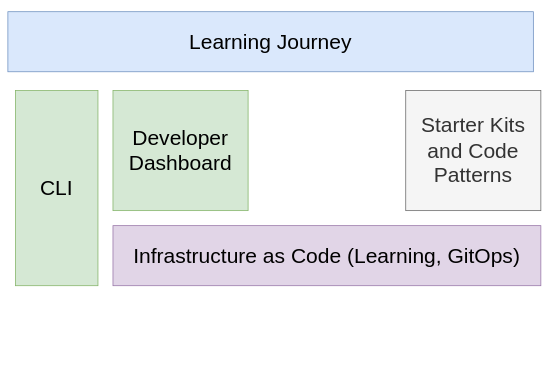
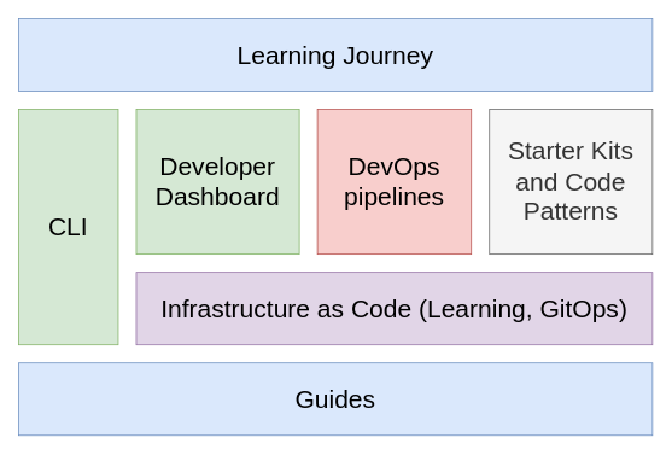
  <mxCell id="0" />
  <mxCell id="1" parent="0" />
  <mxCell id="2" value="Infrastructure as Code (Learning, GitOps)" style="rounded=0;whiteSpace=wrap;html=1;align=center;fillColor=#e1d5e7;strokeColor=#9673a6;fontSize=28;" parent="1" vertex="1"><mxGeometry x="150" y="300" width="570" height="80" as="geometry" /></mxCell>
- <mxCell id="4" value="Learning Journey" style="rounded=0;whiteSpace=wrap;html=1;align=center;fillColor=#dae8fc;strokeColor=#6c8ebf;fontSize=28;" parent="1" vertex="1"><mxGeometry x="10" y="15" width="700" height="80" as="geometry" /></mxCell>
+ <mxCell id="3" value="&lt;font style=&quot;font-size: 28px&quot;&gt;Guides&lt;/font&gt;" style="rounded=0;whiteSpace=wrap;html=1;align=center;fillColor=#dae8fc;strokeColor=#6c8ebf;" parent="1" vertex="1"><mxGeometry x="20" y="400" width="700" height="80" as="geometry" /></mxCell>
+ <mxCell id="4" value="Learning Journey" style="rounded=0;whiteSpace=wrap;html=1;align=center;fillColor=#dae8fc;strokeColor=#6c8ebf;fontSize=28;" parent="1" vertex="1"><mxGeometry x="20" y="20" width="700" height="80" as="geometry" /></mxCell>
  <mxCell id="5" value="Starter Kits and Code Patterns" style="rounded=0;whiteSpace=wrap;html=1;fontColor=#333333;align=center;fillColor=#f5f5f5;strokeColor=#666666;fontSize=28;" parent="1" vertex="1"><mxGeometry x="540" y="120" width="180" height="160" as="geometry" /></mxCell>
+ <mxCell id="6" value="&lt;font style=&quot;font-size: 28px&quot;&gt;DevOps pipelines&lt;/font&gt;" style="rounded=0;whiteSpace=wrap;html=1;align=center;fillColor=#f8cecc;strokeColor=#b85450;" parent="1" vertex="1"><mxGeometry x="350" y="120" width="170" height="160" as="geometry" /></mxCell>
  <mxCell id="7" value="Developer Dashboard" style="rounded=0;whiteSpace=wrap;html=1;align=center;fontSize=28;fillColor=#d5e8d4;strokeColor=#82b366;" parent="1" vertex="1"><mxGeometry x="150" y="120" width="180" height="160" as="geometry" /></mxCell>
  <mxCell id="8" value="CLI" style="rounded=0;whiteSpace=wrap;html=1;align=center;fillColor=#d5e8d4;strokeColor=#82b366;fontSize=28;" parent="1" vertex="1"><mxGeometry x="20" y="120" width="110" height="260" as="geometry" /></mxCell>
